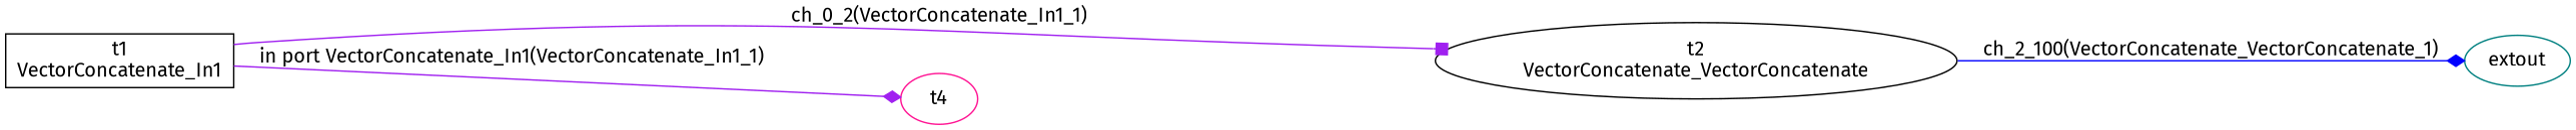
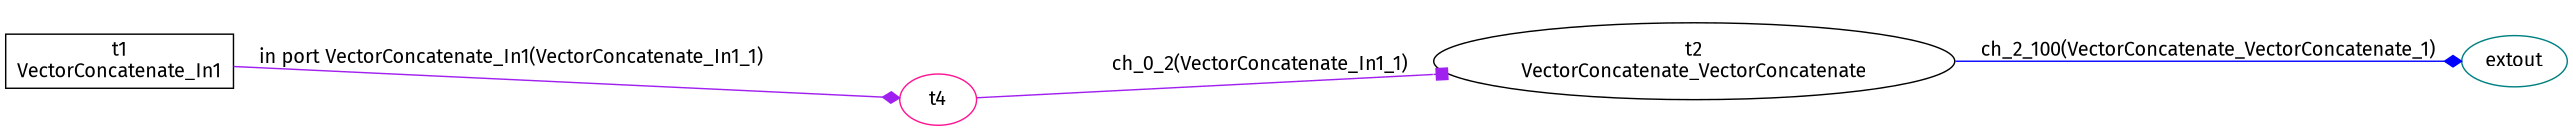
  digraph {
    fontname="Fira Sans"
    rankdir=LR
    node [color=black fontname="Fira Sans"]
    edge [arrowhead=diamond color=purple fontname="Fira Sans"]
    n1 [label="t2\nVectorConcatenate_VectorConcatenate"]
    n2 [color=teal label=extout]
    n3 [color=deeppink label=t4]
    n4 [label="t1\nVectorConcatenate_In1" shape=box]
    n1 -> n2 [color=blue label="ch_2_100(VectorConcatenate_VectorConcatenate_1)"]
-   n4 -> n1 [arrowhead=box label="ch_0_2(VectorConcatenate_In1_1)"]
+   n3 -> n1 [arrowhead=box label="ch_0_2(VectorConcatenate_In1_1)"]
    n4 -> n3 [label="in port VectorConcatenate_In1(VectorConcatenate_In1_1)"]
  }
